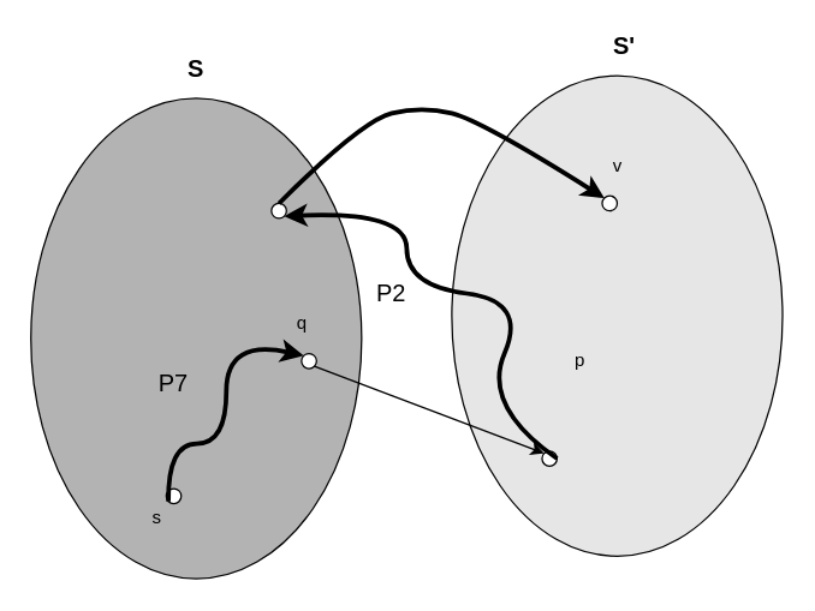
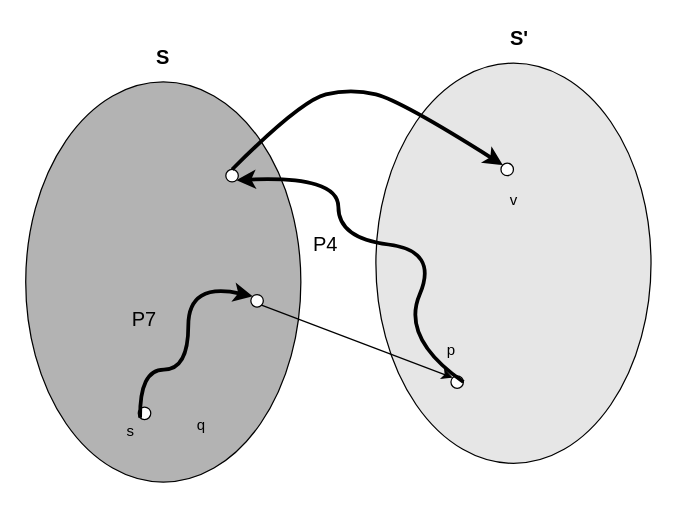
  <mxCell id="0" />
  <mxCell id="1" parent="0" />
  <mxCell id="2" value="" style="ellipse;whiteSpace=wrap;html=1;strokeColor=#000000;fillColor=#E6E6E6;" vertex="1" parent="1"><mxGeometry x="300" y="50" width="220" height="320" as="geometry" /></mxCell>
  <mxCell id="3" value="" style="ellipse;whiteSpace=wrap;html=1;strokeColor=#000000;fillColor=#B3B3B3;" vertex="1" parent="1"><mxGeometry x="20" y="65" width="220" height="320" as="geometry" /></mxCell>
  <mxCell id="4" value="s" style="text;html=1;strokeColor=none;fillColor=none;align=center;verticalAlign=middle;whiteSpace=wrap;rounded=0;fontColor=#000000;" vertex="1" parent="1"><mxGeometry x="84" y="335" width="40" height="20" as="geometry" /></mxCell>
  <mxCell id="5" value="" style="ellipse;whiteSpace=wrap;html=1;aspect=fixed;rounded=0;fontColor=#000000;gradientColor=none;strokeColor=#000000;" vertex="1" parent="1"><mxGeometry x="110" y="325" width="10" height="10" as="geometry" /></mxCell>
  <mxCell id="6" value="" style="ellipse;whiteSpace=wrap;html=1;aspect=fixed;rounded=0;fontColor=#000000;gradientColor=none;strokeColor=#000000;" vertex="1" parent="1"><mxGeometry x="200" y="235" width="10" height="10" as="geometry" /></mxCell>
  <mxCell id="7" value="" style="curved=1;endArrow=classic;html=1;fontColor=#000000;entryX=0;entryY=0;entryDx=0;entryDy=0;exitX=0;exitY=1;exitDx=0;exitDy=0;strokeColor=#000000;strokeWidth=3;" edge="1" parent="1" source="5" target="6"><mxGeometry width="50" height="50" relative="1" as="geometry"><mxPoint x="10" y="265" as="sourcePoint" /><mxPoint x="60" y="215" as="targetPoint" /><Array as="points"><mxPoint x="111" y="295" /><mxPoint x="150" y="295" /><mxPoint x="150" y="225" /></Array></mxGeometry></mxCell>
- <mxCell id="8" value="q" style="text;html=1;align=center;verticalAlign=middle;resizable=0;points=[];autosize=1;strokeColor=none;fontColor=#000000;" vertex="1" parent="1"><mxGeometry x="190" y="205" width="20" height="20" as="geometry" /></mxCell>
+ <mxCell id="8" value="q" style="text;html=1;align=center;verticalAlign=middle;resizable=0;points=[];autosize=1;strokeColor=none;fontColor=#000000;" vertex="1" parent="1"><mxGeometry x="150" y="330" width="20" height="20" as="geometry" /></mxCell>
  <mxCell id="9" value="" style="ellipse;whiteSpace=wrap;html=1;aspect=fixed;rounded=0;fontColor=#000000;gradientColor=none;strokeColor=#000000;" vertex="1" parent="1"><mxGeometry x="360" y="300" width="10" height="10" as="geometry" /></mxCell>
- <mxCell id="10" value="p" style="text;html=1;align=center;verticalAlign=middle;resizable=0;points=[];autosize=1;strokeColor=none;fontColor=#000000;" vertex="1" parent="1"><mxGeometry x="375" y="230" width="20" height="20" as="geometry" /></mxCell>
+ <mxCell id="10" value="p" style="text;html=1;align=center;verticalAlign=middle;resizable=0;points=[];autosize=1;strokeColor=none;fontColor=#000000;" vertex="1" parent="1"><mxGeometry x="350" y="270" width="20" height="20" as="geometry" /></mxCell>
  <mxCell id="11" value="" style="ellipse;whiteSpace=wrap;html=1;aspect=fixed;rounded=0;fontColor=#000000;gradientColor=none;strokeColor=#000000;" vertex="1" parent="1"><mxGeometry x="400" y="130" width="10" height="10" as="geometry" /></mxCell>
- <mxCell id="12" value="v" style="text;html=1;align=center;verticalAlign=middle;resizable=0;points=[];autosize=1;strokeColor=none;fontColor=#000000;" vertex="1" parent="1"><mxGeometry x="400" y="100" width="20" height="20" as="geometry" /></mxCell>
+ <mxCell id="12" value="v" style="text;html=1;align=center;verticalAlign=middle;resizable=0;points=[];autosize=1;strokeColor=none;fontColor=#000000;" vertex="1" parent="1"><mxGeometry x="400" y="150" width="20" height="20" as="geometry" /></mxCell>
  <mxCell id="13" value="" style="endArrow=classic;html=1;fontColor=#000000;strokeColor=#000000;entryX=0;entryY=0;entryDx=0;entryDy=0;exitX=1;exitY=1;exitDx=0;exitDy=0;" edge="1" parent="1" source="6" target="9"><mxGeometry width="50" height="50" relative="1" as="geometry"><mxPoint x="260" y="240" as="sourcePoint" /><mxPoint x="100" y="210" as="targetPoint" /></mxGeometry></mxCell>
  <mxCell id="14" value="" style="ellipse;whiteSpace=wrap;html=1;aspect=fixed;rounded=0;fontColor=#000000;gradientColor=none;strokeColor=#000000;" vertex="1" parent="1"><mxGeometry x="180" y="135" width="10" height="10" as="geometry" /></mxCell>
  <mxCell id="15" value="" style="curved=1;endArrow=classic;html=1;fontColor=#000000;strokeColor=#000000;entryX=1;entryY=1;entryDx=0;entryDy=0;exitX=1;exitY=0.5;exitDx=0;exitDy=0;strokeWidth=3;" edge="1" parent="1" source="9" target="14"><mxGeometry width="50" height="50" relative="1" as="geometry"><mxPoint x="270" y="190" as="sourcePoint" /><mxPoint x="320" y="140" as="targetPoint" /><Array as="points"><mxPoint x="320" y="270" /><mxPoint x="350" y="200" /><mxPoint x="270" y="190" /><mxPoint x="270" y="140" /></Array></mxGeometry></mxCell>
  <mxCell id="16" value="" style="curved=1;endArrow=classic;html=1;fontColor=#000000;strokeColor=#000000;entryX=0;entryY=0;entryDx=0;entryDy=0;exitX=0.5;exitY=0;exitDx=0;exitDy=0;strokeWidth=3;" edge="1" parent="1" source="14" target="11"><mxGeometry width="50" height="50" relative="1" as="geometry"><mxPoint x="220" y="100" as="sourcePoint" /><mxPoint x="270" y="50" as="targetPoint" /><Array as="points"><mxPoint x="240" y="80" /><mxPoint x="280" y="70" /><mxPoint x="320" y="80" /></Array></mxGeometry></mxCell>
  <mxCell id="17" value="&lt;font style=&quot;font-size: 16px&quot;&gt;P7&lt;/font&gt;" style="text;html=1;strokeColor=none;fillColor=none;align=center;verticalAlign=middle;whiteSpace=wrap;rounded=0;fontColor=#000000;" vertex="1" parent="1"><mxGeometry x="95" y="245" width="40" height="20" as="geometry" /></mxCell>
- <mxCell id="18" value="&lt;font style=&quot;font-size: 16px&quot;&gt;P2&lt;/font&gt;" style="text;html=1;strokeColor=none;fillColor=none;align=center;verticalAlign=middle;whiteSpace=wrap;rounded=0;fontColor=#000000;" vertex="1" parent="1"><mxGeometry x="240" y="185" width="40" height="20" as="geometry" /></mxCell>
+ <mxCell id="18" value="&lt;font style=&quot;font-size: 16px&quot;&gt;P4&lt;/font&gt;" style="text;html=1;strokeColor=none;fillColor=none;align=center;verticalAlign=middle;whiteSpace=wrap;rounded=0;fontColor=#000000;" vertex="1" parent="1"><mxGeometry x="240" y="185" width="40" height="20" as="geometry" /></mxCell>
  <mxCell id="19" value="&lt;span style=&quot;font-size: 16px&quot;&gt;&lt;b&gt;S&lt;/b&gt;&lt;/span&gt;" style="text;html=1;strokeColor=none;fillColor=none;align=center;verticalAlign=middle;whiteSpace=wrap;rounded=0;fontColor=#000000;" vertex="1" parent="1"><mxGeometry x="110" y="35" width="40" height="20" as="geometry" /></mxCell>
  <mxCell id="20" value="&lt;span style=&quot;font-size: 16px&quot;&gt;&lt;b&gt;S'&lt;/b&gt;&lt;/span&gt;" style="text;html=1;strokeColor=none;fillColor=none;align=center;verticalAlign=middle;whiteSpace=wrap;rounded=0;fontColor=#000000;" vertex="1" parent="1"><mxGeometry x="395" y="20" width="40" height="20" as="geometry" /></mxCell>
